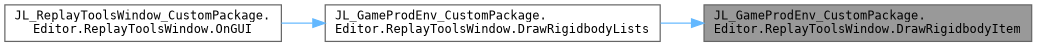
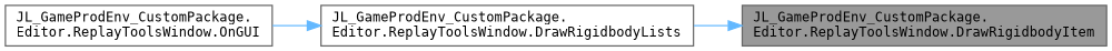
  digraph {
    rankdir=RL
    fontname="DejaVu Sans Mono"
    node [color=grey40 fillcolor=white fontname="DejaVu Sans Mono" fontsize=10 shape=box style=filled]
    edge [color=steelblue1 dir=back fontname="DejaVu Sans Mono" fontsize=10 labelfontname=Helvetica labelfontsize=10 style=solid]
    n1 [color=gray40 fillcolor=grey60 fontcolor=black height=0.2 label="JL_GameProdEnv_CustomPackage.\lEditor.ReplayToolsWindow.DrawRigidbodyItem" width=0.4]
    n2 [height=0.2 label="JL_GameProdEnv_CustomPackage.\lEditor.ReplayToolsWindow.DrawRigidbodyLists" width=0.4]
-   n3 [height=0.2 label="JL_ReplayToolsWindow_CustomPackage.\lEditor.ReplayToolsWindow.OnGUI" width=0.4]
+   n3 [height=0.2 label="JL_GameProdEnv_CustomPackage.\lEditor.ReplayToolsWindow.OnGUI" width=0.4]
    n1 -> n2
    n2 -> n3
  }
